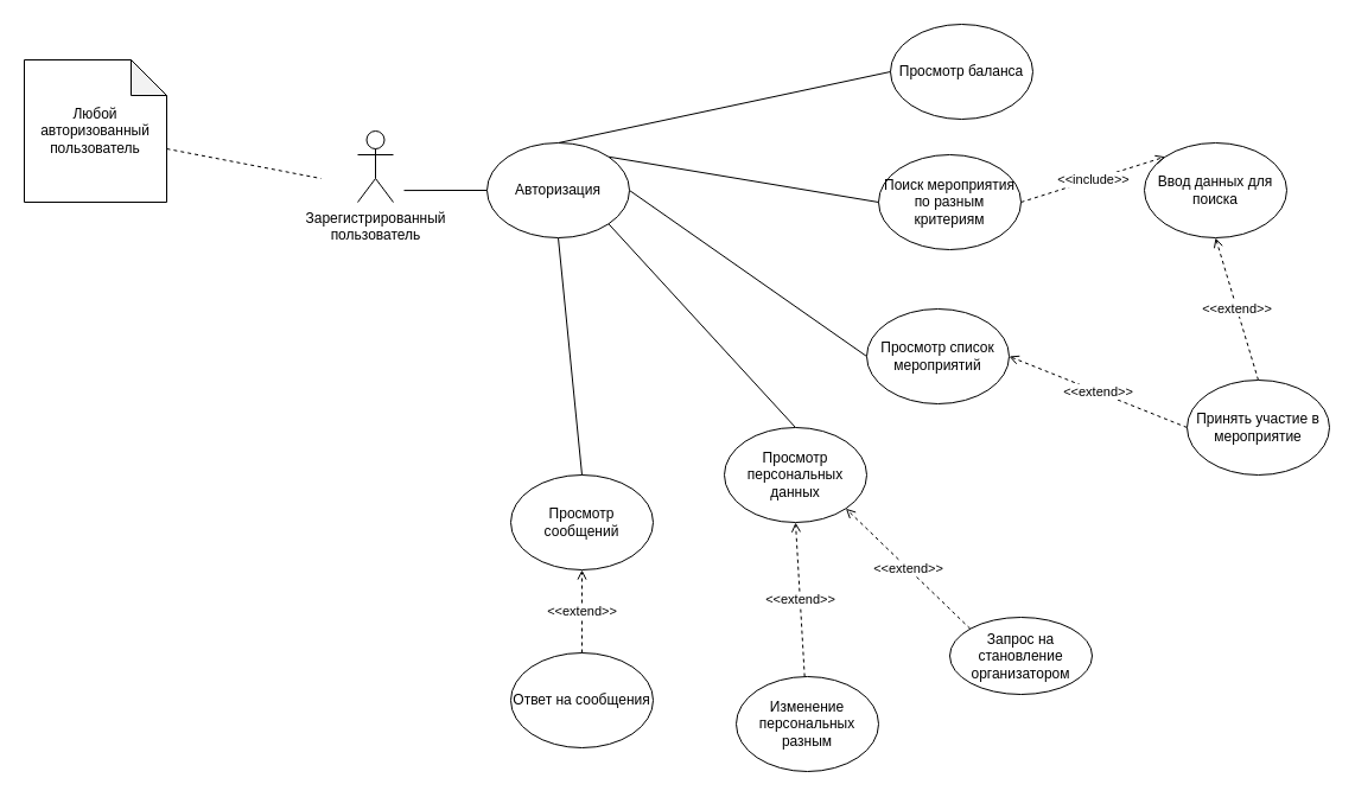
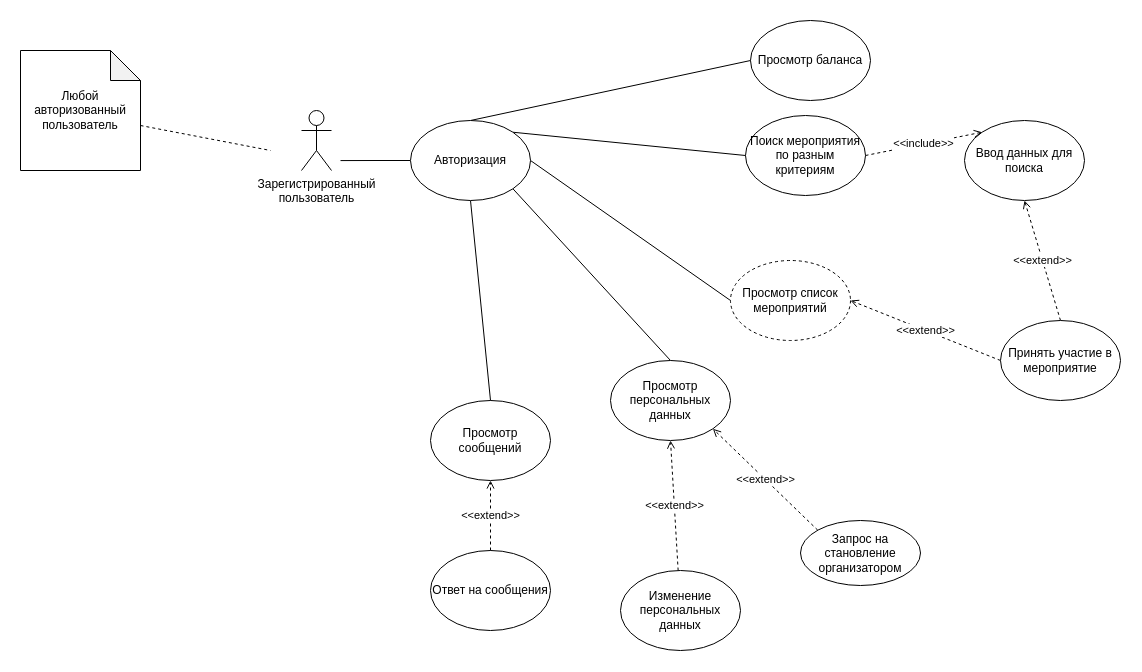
  <mxCell id="0" />
  <mxCell id="1" parent="0" />
  <mxCell id="2" value="Зарегистрированный &lt;br&gt;пользователь" style="shape=umlActor;verticalLabelPosition=bottom;verticalAlign=top;html=1;outlineConnect=0;" parent="1" vertex="1"><mxGeometry x="301" y="110" width="30" height="60" as="geometry" /></mxCell>
  <mxCell id="3" value="&lt;span style=&quot;color: rgb(0 , 0 , 0) ; font-family: &amp;#34;helvetica&amp;#34; ; font-size: 11px ; font-style: normal ; font-weight: 400 ; letter-spacing: normal ; text-align: center ; text-indent: 0px ; text-transform: none ; word-spacing: 0px ; background-color: rgb(255 , 255 , 255) ; display: inline ; float: none&quot;&gt;&amp;lt;&amp;lt;extend&amp;gt;&amp;gt;&lt;/span&gt;" style="edgeStyle=none;rounded=0;orthogonalLoop=1;jettySize=auto;html=1;exitX=0;exitY=0.5;exitDx=0;exitDy=0;entryX=1;entryY=0.5;entryDx=0;entryDy=0;dashed=1;endArrow=open;endFill=0;" parent="1" source="5" target="7" edge="1"><mxGeometry relative="1" as="geometry" /></mxCell>
  <mxCell id="4" value="&amp;lt;&amp;lt;extend&amp;gt;&amp;gt;" style="edgeStyle=none;rounded=0;orthogonalLoop=1;jettySize=auto;html=1;exitX=0.5;exitY=0;exitDx=0;exitDy=0;entryX=0.5;entryY=1;entryDx=0;entryDy=0;dashed=1;endArrow=open;endFill=0;" parent="1" source="5" target="12" edge="1"><mxGeometry relative="1" as="geometry" /></mxCell>
  <mxCell id="5" value="Принять участие в мероприятие" style="ellipse;whiteSpace=wrap;html=1;" parent="1" vertex="1"><mxGeometry x="1000" y="320" width="120" height="80" as="geometry" /></mxCell>
  <mxCell id="6" style="edgeStyle=none;rounded=0;orthogonalLoop=1;jettySize=auto;html=1;exitX=0;exitY=0.5;exitDx=0;exitDy=0;endArrow=none;endFill=0;entryX=1;entryY=0.5;entryDx=0;entryDy=0;" parent="1" source="7" target="27" edge="1"><mxGeometry relative="1" as="geometry"><mxPoint x="530" y="159.667" as="targetPoint" /></mxGeometry></mxCell>
- <mxCell id="7" value="Просмотр список&lt;br&gt;мероприятий" style="ellipse;whiteSpace=wrap;html=1;" parent="1" vertex="1"><mxGeometry x="730" y="260" width="120" height="80" as="geometry" /></mxCell>
+ <mxCell id="7" value="Просмотр список&lt;br&gt;мероприятий" style="ellipse;whiteSpace=wrap;html=1;dashed=1;" parent="1" vertex="1"><mxGeometry x="730" y="260" width="120" height="80" as="geometry" /></mxCell>
  <mxCell id="8" style="edgeStyle=none;rounded=0;orthogonalLoop=1;jettySize=auto;html=1;exitX=0;exitY=0;exitDx=120;exitDy=75;exitPerimeter=0;dashed=1;endArrow=none;endFill=0;" parent="1" source="9" edge="1"><mxGeometry relative="1" as="geometry"><mxPoint x="270" y="150" as="targetPoint" /></mxGeometry></mxCell>
  <mxCell id="9" value="Любой авторизованный пользователь" style="shape=note;whiteSpace=wrap;html=1;backgroundOutline=1;darkOpacity=0.05;" parent="1" vertex="1"><mxGeometry x="20" y="50" width="120" height="120" as="geometry" /></mxCell>
- <mxCell id="10" value="Поиск мероприятия&lt;br&gt;по разным критериям" style="ellipse;whiteSpace=wrap;html=1;" parent="1" vertex="1"><mxGeometry x="740" y="130" width="120" height="80" as="geometry" /></mxCell>
+ <mxCell id="10" value="Поиск мероприятия&lt;br&gt;по разным критериям" style="ellipse;whiteSpace=wrap;html=1;" parent="1" vertex="1"><mxGeometry x="745" y="115" width="120" height="80" as="geometry" /></mxCell>
  <mxCell id="11" style="edgeStyle=none;rounded=0;orthogonalLoop=1;jettySize=auto;html=1;exitX=0;exitY=0.5;exitDx=0;exitDy=0;endArrow=none;endFill=0;entryX=1;entryY=0;entryDx=0;entryDy=0;" parent="1" source="10" target="27" edge="1"><mxGeometry relative="1" as="geometry"><mxPoint x="530" y="150" as="targetPoint" /><mxPoint x="700" y="240" as="sourcePoint" /></mxGeometry></mxCell>
  <mxCell id="12" value="Ввод данных для поиска&lt;br&gt;" style="ellipse;whiteSpace=wrap;html=1;" parent="1" vertex="1"><mxGeometry x="964" y="120" width="120" height="80" as="geometry" /></mxCell>
  <mxCell id="13" value="&amp;lt;&amp;lt;include&amp;gt;&amp;gt;" style="edgeStyle=none;rounded=0;orthogonalLoop=1;jettySize=auto;html=1;exitX=1;exitY=0.5;exitDx=0;exitDy=0;entryX=0;entryY=0;entryDx=0;entryDy=0;endArrow=open;endFill=0;dashed=1;" parent="1" source="10" target="12" edge="1"><mxGeometry relative="1" as="geometry"><mxPoint x="820" y="30" as="sourcePoint" /><mxPoint x="940" y="30" as="targetPoint" /></mxGeometry></mxCell>
  <mxCell id="14" value="Просмотр баланса" style="ellipse;whiteSpace=wrap;html=1;" parent="1" vertex="1"><mxGeometry x="750" y="20" width="120" height="80" as="geometry" /></mxCell>
  <mxCell id="15" style="edgeStyle=none;rounded=0;orthogonalLoop=1;jettySize=auto;html=1;exitX=0;exitY=0.5;exitDx=0;exitDy=0;endArrow=none;endFill=0;entryX=0.5;entryY=0;entryDx=0;entryDy=0;" parent="1" source="14" target="27" edge="1"><mxGeometry relative="1" as="geometry"><mxPoint x="530" y="135" as="targetPoint" /><mxPoint x="690" y="105" as="sourcePoint" /></mxGeometry></mxCell>
  <mxCell id="16" style="edgeStyle=none;rounded=0;orthogonalLoop=1;jettySize=auto;html=1;endArrow=none;endFill=0;entryX=1;entryY=1;entryDx=0;entryDy=0;exitX=0.5;exitY=0;exitDx=0;exitDy=0;" parent="1" source="17" target="27" edge="1"><mxGeometry relative="1" as="geometry"><mxPoint x="530" y="170" as="targetPoint" /><mxPoint x="690" y="320" as="sourcePoint" /></mxGeometry></mxCell>
  <mxCell id="17" value="Просмотр персональных данных" style="ellipse;whiteSpace=wrap;html=1;" parent="1" vertex="1"><mxGeometry x="610" y="360" width="120" height="80" as="geometry" /></mxCell>
- <mxCell id="18" value="Изменение персональных разным" style="ellipse;whiteSpace=wrap;html=1;" parent="1" vertex="1"><mxGeometry x="620" y="570" width="120" height="80" as="geometry" /></mxCell>
+ <mxCell id="18" value="Изменение персональных данных" style="ellipse;whiteSpace=wrap;html=1;" parent="1" vertex="1"><mxGeometry x="620" y="570" width="120" height="80" as="geometry" /></mxCell>
  <mxCell id="19" value="&lt;span style=&quot;color: rgb(0 , 0 , 0) ; font-family: &amp;#34;helvetica&amp;#34; ; font-size: 11px ; font-style: normal ; font-weight: 400 ; letter-spacing: normal ; text-align: center ; text-indent: 0px ; text-transform: none ; word-spacing: 0px ; background-color: rgb(255 , 255 , 255) ; display: inline ; float: none&quot;&gt;&amp;lt;&amp;lt;extend&amp;gt;&amp;gt;&lt;/span&gt;" style="edgeStyle=none;rounded=0;orthogonalLoop=1;jettySize=auto;html=1;entryX=0.5;entryY=1;entryDx=0;entryDy=0;dashed=1;endArrow=open;endFill=0;" parent="1" source="18" target="17" edge="1"><mxGeometry relative="1" as="geometry"><mxPoint x="980" y="410" as="sourcePoint" /><mxPoint x="680" y="410" as="targetPoint" /></mxGeometry></mxCell>
  <mxCell id="20" value="Запрос на становление организатором" style="ellipse;whiteSpace=wrap;html=1;" parent="1" vertex="1"><mxGeometry x="800" y="520" width="120" height="65" as="geometry" /></mxCell>
  <mxCell id="21" value="&lt;span style=&quot;color: rgb(0 , 0 , 0) ; font-family: &amp;#34;helvetica&amp;#34; ; font-size: 11px ; font-style: normal ; font-weight: 400 ; letter-spacing: normal ; text-align: center ; text-indent: 0px ; text-transform: none ; word-spacing: 0px ; background-color: rgb(255 , 255 , 255) ; display: inline ; float: none&quot;&gt;&amp;lt;&amp;lt;extend&amp;gt;&amp;gt;&lt;/span&gt;" style="edgeStyle=none;rounded=0;orthogonalLoop=1;jettySize=auto;html=1;exitX=0;exitY=0;exitDx=0;exitDy=0;entryX=1;entryY=1;entryDx=0;entryDy=0;dashed=1;endArrow=open;endFill=0;" parent="1" source="20" target="17" edge="1"><mxGeometry relative="1" as="geometry"><mxPoint x="1000" y="410" as="sourcePoint" /><mxPoint x="802.426" y="358.284" as="targetPoint" /></mxGeometry></mxCell>
  <mxCell id="22" value="Просмотр сообщений" style="ellipse;whiteSpace=wrap;html=1;" parent="1" vertex="1"><mxGeometry x="430" y="400" width="120" height="80" as="geometry" /></mxCell>
  <mxCell id="23" style="edgeStyle=none;rounded=0;orthogonalLoop=1;jettySize=auto;html=1;endArrow=none;endFill=0;exitX=0.5;exitY=0;exitDx=0;exitDy=0;entryX=0.5;entryY=1;entryDx=0;entryDy=0;" parent="1" source="22" target="27" edge="1"><mxGeometry relative="1" as="geometry"><mxPoint x="500" y="200" as="targetPoint" /><mxPoint x="700" y="330" as="sourcePoint" /></mxGeometry></mxCell>
  <mxCell id="24" value="Ответ на сообщения" style="ellipse;whiteSpace=wrap;html=1;" parent="1" vertex="1"><mxGeometry x="430" y="550" width="120" height="80" as="geometry" /></mxCell>
  <mxCell id="25" value="&lt;span style=&quot;color: rgb(0 , 0 , 0) ; font-family: &amp;#34;helvetica&amp;#34; ; font-size: 11px ; font-style: normal ; font-weight: 400 ; letter-spacing: normal ; text-align: center ; text-indent: 0px ; text-transform: none ; word-spacing: 0px ; background-color: rgb(255 , 255 , 255) ; display: inline ; float: none&quot;&gt;&amp;lt;&amp;lt;extend&amp;gt;&amp;gt;&lt;/span&gt;" style="edgeStyle=none;rounded=0;orthogonalLoop=1;jettySize=auto;html=1;exitX=0.5;exitY=0;exitDx=0;exitDy=0;entryX=0.5;entryY=1;entryDx=0;entryDy=0;dashed=1;endArrow=open;endFill=0;" parent="1" source="24" target="22" edge="1"><mxGeometry relative="1" as="geometry"><mxPoint x="669.57" y="530" as="sourcePoint" /><mxPoint x="551.996" y="438.284" as="targetPoint" /></mxGeometry></mxCell>
  <mxCell id="26" style="edgeStyle=orthogonalEdgeStyle;rounded=0;orthogonalLoop=1;jettySize=auto;html=1;exitX=0;exitY=0.5;exitDx=0;exitDy=0;endArrow=none;endFill=0;" parent="1" source="27" edge="1"><mxGeometry relative="1" as="geometry"><mxPoint x="340" y="160.095" as="targetPoint" /></mxGeometry></mxCell>
  <mxCell id="27" value="Авторизация" style="ellipse;whiteSpace=wrap;html=1;" parent="1" vertex="1"><mxGeometry x="410" y="120" width="120" height="80" as="geometry" /></mxCell>
